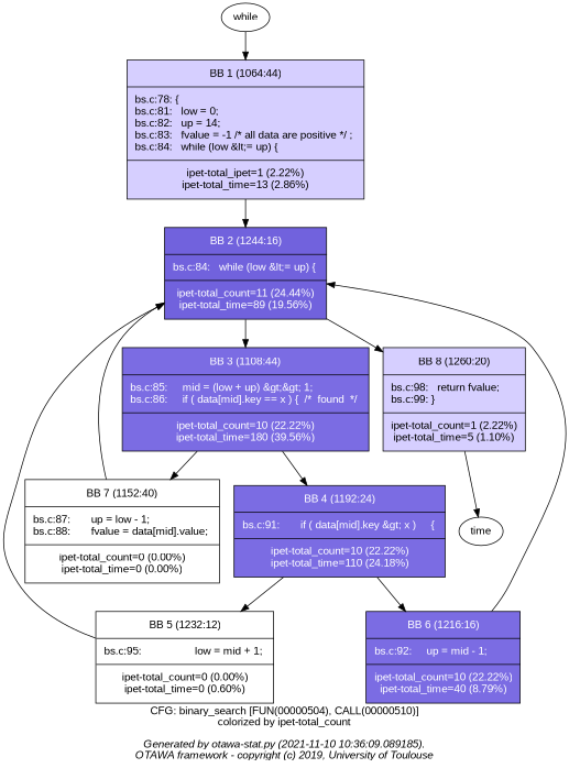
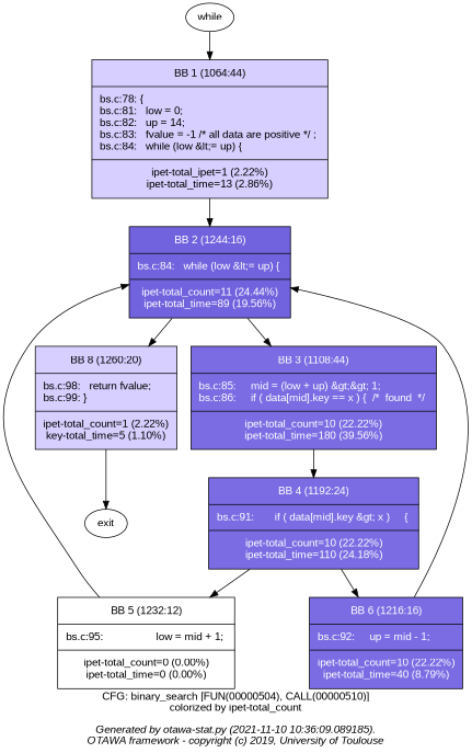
  digraph {
    fontname="Liberation Sans"
    label=<CFG: binary_search [FUN(00000504), CALL(00000510)]<br/>colorized by ipet-total_count<br/><BR/><I>Generated by otawa-stat.py (2021-11-10 10:36:09.089185).</I><BR/><I>OTAWA framework - copyright (c) 2019, University of Toulouse</I>>
    node [fontname="Liberation Sans" margin=0 shape=box style=filled]
    edge [fontname="Liberation Sans"]
    n1 [label=while margin="" shape="" style=""]
    n2 [fillcolor="#d6cfff" fontcolor="#000000" label=<<table border='0' cellpadding='8px'><tr><td>BB 1 (1064:44)</td></tr><hr/><tr><td align='left'>bs.c:78: { <br align='left'/>bs.c:81: &nbsp;&nbsp;low&nbsp;=&nbsp;0; <br align='left'/>bs.c:82: &nbsp;&nbsp;up&nbsp;=&nbsp;14; <br align='left'/>bs.c:83: &nbsp;&nbsp;fvalue&nbsp;=&nbsp;-1&nbsp;/*&nbsp;all&nbsp;data&nbsp;are&nbsp;positive&nbsp;*/&nbsp;; <br align='left'/>bs.c:84: &nbsp;&nbsp;while&nbsp;(low&nbsp;&amp;lt;=&nbsp;up)&nbsp;{ <br align='left'/></td></tr><hr/><tr><td>ipet-total_ipet=1 (2.22%)<br/>ipet-total_time=13 (2.86%)<br/></td></tr></table>>]
    n3 [fillcolor="#7162dd" fontcolor="#ffffff" label=<<table border='0' cellpadding='8px'><tr><td>BB 2 (1244:16)</td></tr><hr/><tr><td align='left'>bs.c:84: &nbsp;&nbsp;while&nbsp;(low&nbsp;&amp;lt;=&nbsp;up)&nbsp;{ <br align='left'/></td></tr><hr/><tr><td>ipet-total_count=11 (24.44%)<br/>ipet-total_time=89 (19.56%)<br/></td></tr></table>>]
    n4 [fillcolor="#7b6ce3" fontcolor="#ffffff" label=<<table border='0' cellpadding='8px'><tr><td>BB 3 (1108:44)</td></tr><hr/><tr><td align='left'>bs.c:85: &nbsp;&nbsp;&nbsp;&nbsp;mid&nbsp;=&nbsp;(low&nbsp;+&nbsp;up)&nbsp;&amp;gt;&amp;gt;&nbsp;1; <br align='left'/>bs.c:86: &nbsp;&nbsp;&nbsp;&nbsp;if&nbsp;(&nbsp;data[mid].key&nbsp;==&nbsp;x&nbsp;)&nbsp;{&nbsp;&nbsp;/*&nbsp;&nbsp;found&nbsp;&nbsp;*/ <br align='left'/></td></tr><hr/><tr><td>ipet-total_count=10 (22.22%)<br/>ipet-total_time=180 (39.56%)<br/></td></tr></table>>]
-   n5 [fillcolor="#d6cfff" fontcolor="#000000" label=<<table border='0' cellpadding='8px'><tr><td>BB 8 (1260:20)</td></tr><hr/><tr><td align='left'>bs.c:98: &nbsp;&nbsp;return&nbsp;fvalue; <br align='left'/>bs.c:99: } <br align='left'/></td></tr><hr/><tr><td>ipet-total_count=1 (2.22%)<br/>ipet-total_time=5 (1.10%)<br/></td></tr></table>>]
+   n5 [fillcolor="#d6cfff" fontcolor="#000000" label=<<table border='0' cellpadding='8px'><tr><td>BB 8 (1260:20)</td></tr><hr/><tr><td align='left'>bs.c:98: &nbsp;&nbsp;return&nbsp;fvalue; <br align='left'/>bs.c:99: } <br align='left'/></td></tr><hr/><tr><td>ipet-total_count=1 (2.22%)<br/>key-total_time=5 (1.10%)<br/></td></tr></table>>]
    n6 [fillcolor="#7b6ce3" fontcolor="#ffffff" label=<<table border='0' cellpadding='8px'><tr><td>BB 4 (1192:24)</td></tr><hr/><tr><td align='left'>bs.c:91: &nbsp;&nbsp;&nbsp;&nbsp;&nbsp;&nbsp;if&nbsp;(&nbsp;data[mid].key&nbsp;&amp;gt;&nbsp;x&nbsp;)&nbsp;&nbsp;&nbsp;&nbsp;&nbsp;{ <br align='left'/></td></tr><hr/><tr><td>ipet-total_count=10 (22.22%)<br/>ipet-total_time=110 (24.18%)<br/></td></tr></table>>]
-   n7 [label=<<table border='0' cellpadding='8px'><tr><td>BB 7 (1152:40)</td></tr><hr/><tr><td align='left'>bs.c:87: &nbsp;&nbsp;&nbsp;&nbsp;&nbsp;&nbsp;up&nbsp;=&nbsp;low&nbsp;-&nbsp;1; <br align='left'/>bs.c:88: &nbsp;&nbsp;&nbsp;&nbsp;&nbsp;&nbsp;fvalue&nbsp;=&nbsp;data[mid].value; <br align='left'/></td></tr><hr/><tr><td>ipet-total_count=0 (0.00%)<br/>ipet-total_time=0 (0.00%)<br/></td></tr></table>> style=""]
-   n8 [label=time margin="" shape="" style=""]
-   n9 [label=<<table border='0' cellpadding='8px'><tr><td>BB 5 (1232:12)</td></tr><hr/><tr><td align='left'>bs.c:95: &nbsp;&nbsp;&nbsp;&nbsp;&nbsp;&nbsp;&nbsp;&nbsp;&nbsp;&nbsp;&nbsp;&nbsp;&nbsp;&nbsp;&nbsp;&nbsp;&nbsp;low&nbsp;=&nbsp;mid&nbsp;+&nbsp;1; <br align='left'/></td></tr><hr/><tr><td>ipet-total_count=0 (0.00%)<br/>ipet-total_time=0 (0.60%)<br/></td></tr></table>> style=""]
+   n8 [label=exit margin="" shape="" style=""]
+   n9 [label=<<table border='0' cellpadding='8px'><tr><td>BB 5 (1232:12)</td></tr><hr/><tr><td align='left'>bs.c:95: &nbsp;&nbsp;&nbsp;&nbsp;&nbsp;&nbsp;&nbsp;&nbsp;&nbsp;&nbsp;&nbsp;&nbsp;&nbsp;&nbsp;&nbsp;&nbsp;&nbsp;low&nbsp;=&nbsp;mid&nbsp;+&nbsp;1; <br align='left'/></td></tr><hr/><tr><td>ipet-total_count=0 (0.00%)<br/>ipet-total_time=0 (0.00%)<br/></td></tr></table>> style=""]
    n10 [fillcolor="#7b6ce3" fontcolor="#ffffff" label=<<table border='0' cellpadding='8px'><tr><td>BB 6 (1216:16)</td></tr><hr/><tr><td align='left'>bs.c:92: &nbsp;&nbsp;&nbsp;&nbsp;up&nbsp;=&nbsp;mid&nbsp;-&nbsp;1; <br align='left'/></td></tr><hr/><tr><td>ipet-total_count=10 (22.22%)<br/>ipet-total_time=40 (8.79%)<br/></td></tr></table>>]
    n1 -> n2
    n2 -> n3
    n3 -> n4
    n3 -> n5
    n4 -> n6
-   n4 -> n7
    n5 -> n8
    n6 -> n9
    n6 -> n10
-   n7 -> n3
    n9 -> n3
    n10 -> n3
  }
